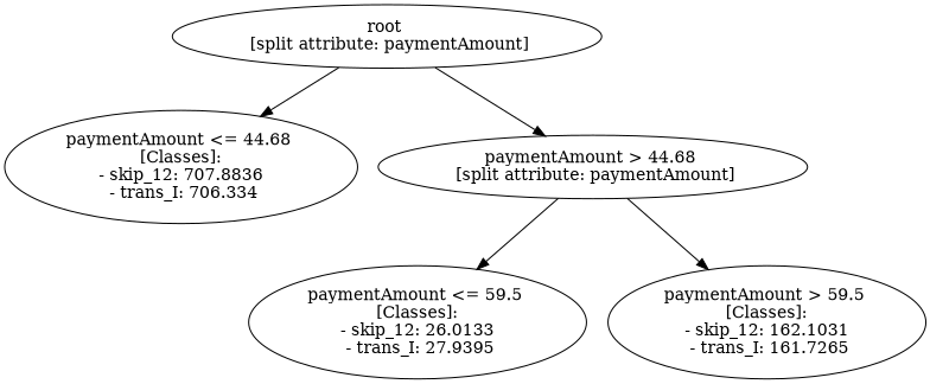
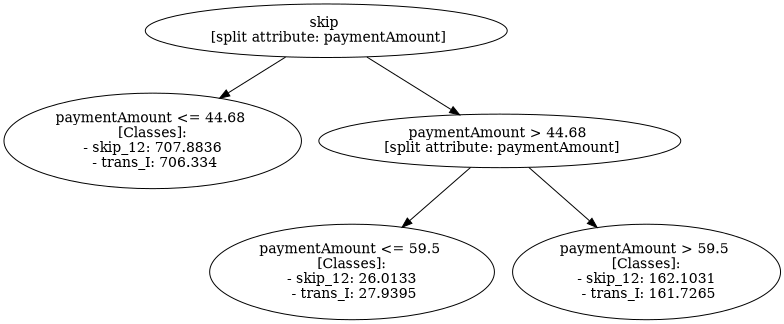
  digraph {
-   n1 [label="root \n [split attribute: paymentAmount]"]
+   n1 [label="skip \n [split attribute: paymentAmount]"]
    n2 [label="paymentAmount <= 44.68 \n [Classes]: \n - skip_12: 707.8836 \n - trans_I: 706.334"]
    n3 [label="paymentAmount > 44.68 \n [split attribute: paymentAmount]"]
    n4 [label="paymentAmount <= 59.5 \n [Classes]: \n - skip_12: 26.0133 \n - trans_I: 27.9395"]
    n5 [label="paymentAmount > 59.5 \n [Classes]: \n - skip_12: 162.1031 \n - trans_I: 161.7265"]
    n1 -> n2
    n1 -> n3
    n3 -> n4
    n3 -> n5
  }
